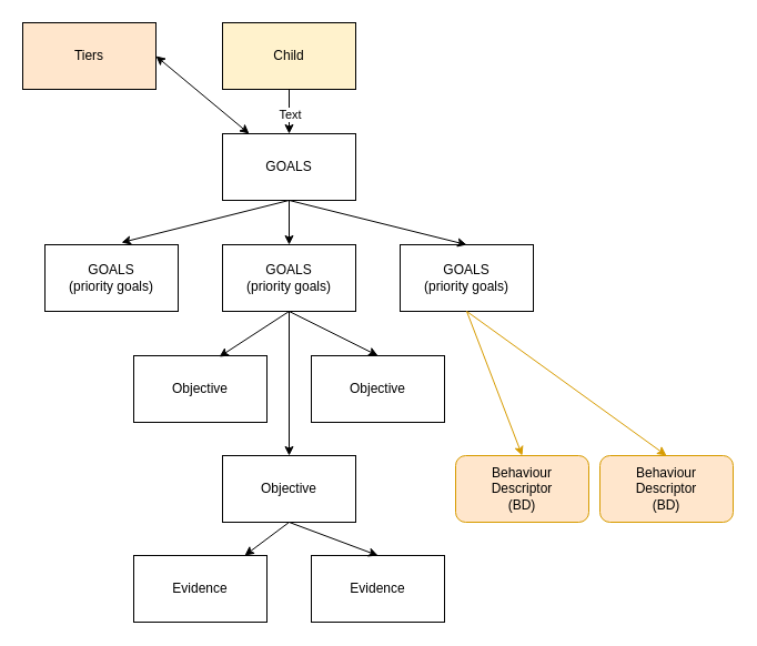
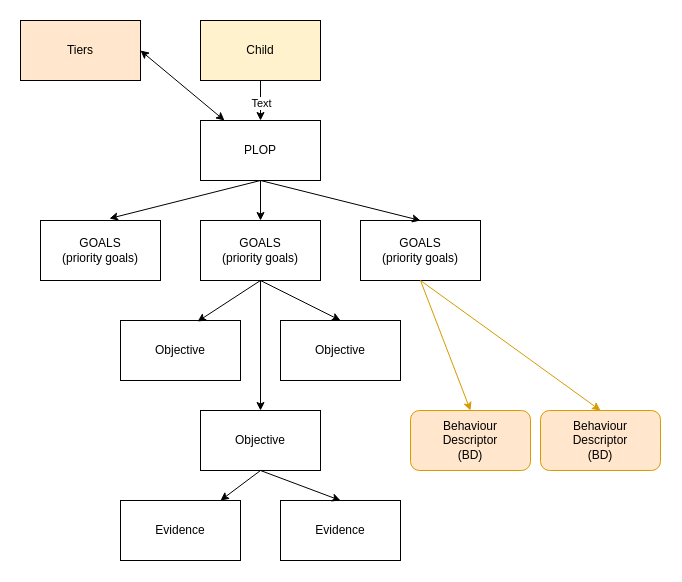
  <mxCell id="0" />
  <mxCell id="1" parent="0" />
  <mxCell id="2" value="Child" style="rounded=0;whiteSpace=wrap;html=1;fillColor=#fff2cc;" parent="1" vertex="1"><mxGeometry x="200" y="20" width="120" height="60" as="geometry" /></mxCell>
  <mxCell id="3" value="Tiers" style="rounded=0;whiteSpace=wrap;html=1;fillColor=#ffe6cc;" vertex="1" parent="1"><mxGeometry x="20" y="20" width="120" height="60" as="geometry" /></mxCell>
  <mxCell id="4" style="edgeStyle=orthogonalEdgeStyle;rounded=0;orthogonalLoop=1;jettySize=auto;html=1;entryX=0.5;entryY=0;entryDx=0;entryDy=0;" edge="1" parent="1" source="5" target="6"><mxGeometry relative="1" as="geometry"><mxPoint x="430" y="280" as="sourcePoint" /></mxGeometry></mxCell>
- <mxCell id="5" value="GOALS" style="rounded=0;whiteSpace=wrap;html=1;" vertex="1" parent="1"><mxGeometry x="200" y="120" width="120" height="60" as="geometry" /></mxCell>
+ <mxCell id="5" value="PLOP" style="rounded=0;whiteSpace=wrap;html=1;" vertex="1" parent="1"><mxGeometry x="200" y="120" width="120" height="60" as="geometry" /></mxCell>
  <mxCell id="6" value="GOALS&lt;br&gt;(priority goals)" style="rounded=0;whiteSpace=wrap;html=1;" vertex="1" parent="1"><mxGeometry x="200" y="220" width="120" height="60" as="geometry" /></mxCell>
  <mxCell id="7" value="Objective" style="rounded=0;whiteSpace=wrap;html=1;" vertex="1" parent="1"><mxGeometry x="120" y="320" width="120" height="60" as="geometry" /></mxCell>
  <mxCell id="8" value="Objective" style="rounded=0;whiteSpace=wrap;html=1;" vertex="1" parent="1"><mxGeometry x="200" y="410" width="120" height="60" as="geometry" /></mxCell>
  <mxCell id="9" value="Objective" style="rounded=0;whiteSpace=wrap;html=1;" vertex="1" parent="1"><mxGeometry x="280" y="320" width="120" height="60" as="geometry" /></mxCell>
  <mxCell id="10" value="GOALS&lt;br&gt;(priority goals)" style="rounded=0;whiteSpace=wrap;html=1;" vertex="1" parent="1"><mxGeometry x="360" y="220" width="120" height="60" as="geometry" /></mxCell>
  <mxCell id="11" value="" style="endArrow=classic;html=1;exitX=0.5;exitY=1;exitDx=0;exitDy=0;" edge="1" parent="1" source="6" target="8"><mxGeometry width="50" height="50" relative="1" as="geometry"><mxPoint x="210" y="310" as="sourcePoint" /><mxPoint x="260" y="260" as="targetPoint" /></mxGeometry></mxCell>
  <mxCell id="12" value="" style="endArrow=classic;html=1;exitX=0.5;exitY=1;exitDx=0;exitDy=0;entryX=0.5;entryY=0;entryDx=0;entryDy=0;" edge="1" parent="1" source="6" target="9"><mxGeometry width="50" height="50" relative="1" as="geometry"><mxPoint x="210" y="310" as="sourcePoint" /><mxPoint x="260" y="260" as="targetPoint" /></mxGeometry></mxCell>
  <mxCell id="13" value="" style="endArrow=classic;html=1;entryX=0.642;entryY=0.017;entryDx=0;entryDy=0;entryPerimeter=0;" edge="1" parent="1" target="7"><mxGeometry width="50" height="50" relative="1" as="geometry"><mxPoint x="260" y="280" as="sourcePoint" /><mxPoint x="160" y="230" as="targetPoint" /></mxGeometry></mxCell>
  <mxCell id="14" value="" style="endArrow=classic;html=1;exitX=0.5;exitY=1;exitDx=0;exitDy=0;entryX=0.5;entryY=0;entryDx=0;entryDy=0;" edge="1" parent="1" source="2" target="5"><mxGeometry width="50" height="50" relative="1" as="geometry"><mxPoint x="200" y="360" as="sourcePoint" /><mxPoint x="340" y="100" as="targetPoint" /></mxGeometry></mxCell>
  <mxCell id="15" value="Text" style="edgeLabel;html=1;align=center;verticalAlign=middle;resizable=0;points=[];" vertex="1" connectable="0" parent="14"><mxGeometry x="0.08" relative="1" as="geometry"><mxPoint as="offset" /></mxGeometry></mxCell>
  <mxCell id="16" value="" style="endArrow=classic;html=1;exitX=0.5;exitY=1;exitDx=0;exitDy=0;entryX=0.575;entryY=-0.033;entryDx=0;entryDy=0;entryPerimeter=0;" edge="1" parent="1" source="5" target="18"><mxGeometry width="50" height="50" relative="1" as="geometry"><mxPoint x="90" y="280" as="sourcePoint" /><mxPoint x="140" y="230" as="targetPoint" /></mxGeometry></mxCell>
  <mxCell id="17" value="" style="endArrow=classic;html=1;entryX=0.5;entryY=0;entryDx=0;entryDy=0;exitX=0.5;exitY=1;exitDx=0;exitDy=0;" edge="1" parent="1" source="5" target="10"><mxGeometry width="50" height="50" relative="1" as="geometry"><mxPoint x="370" y="210" as="sourcePoint" /><mxPoint x="420" y="160" as="targetPoint" /></mxGeometry></mxCell>
  <mxCell id="18" value="GOALS&lt;br&gt;(priority goals)" style="rounded=0;whiteSpace=wrap;html=1;" vertex="1" parent="1"><mxGeometry x="40" y="220" width="120" height="60" as="geometry" /></mxCell>
  <mxCell id="19" value="" style="endArrow=classic;startArrow=classic;html=1;exitX=1;exitY=0.5;exitDx=0;exitDy=0;" edge="1" parent="1" source="3" target="5"><mxGeometry width="50" height="50" relative="1" as="geometry"><mxPoint x="110" y="120" as="sourcePoint" /><mxPoint x="160" y="70" as="targetPoint" /></mxGeometry></mxCell>
  <mxCell id="20" value="Evidence" style="rounded=0;whiteSpace=wrap;html=1;" vertex="1" parent="1"><mxGeometry x="120" y="500" width="120" height="60" as="geometry" /></mxCell>
  <mxCell id="21" value="" style="endArrow=classic;html=1;exitX=0.5;exitY=1;exitDx=0;exitDy=0;" edge="1" parent="1" source="8" target="20"><mxGeometry width="50" height="50" relative="1" as="geometry"><mxPoint x="270" y="490" as="sourcePoint" /><mxPoint x="320" y="440" as="targetPoint" /></mxGeometry></mxCell>
  <mxCell id="22" value="Evidence" style="rounded=0;whiteSpace=wrap;html=1;" vertex="1" parent="1"><mxGeometry x="280" y="500" width="120" height="60" as="geometry" /></mxCell>
  <mxCell id="23" value="" style="endArrow=classic;html=1;entryX=0.5;entryY=0;entryDx=0;entryDy=0;" edge="1" parent="1" target="22"><mxGeometry width="50" height="50" relative="1" as="geometry"><mxPoint x="260" y="470" as="sourcePoint" /><mxPoint x="320" y="440" as="targetPoint" /></mxGeometry></mxCell>
  <mxCell id="24" value="Behaviour &lt;br&gt;Descriptor&lt;br&gt;(BD)" style="rounded=1;whiteSpace=wrap;html=1;fillColor=#ffe6cc;strokeColor=#d79b00;" vertex="1" parent="1"><mxGeometry x="410" y="410" width="120" height="60" as="geometry" /></mxCell>
  <mxCell id="25" value="Behaviour &lt;br&gt;Descriptor&lt;br&gt;(BD)" style="rounded=1;whiteSpace=wrap;html=1;fillColor=#ffe6cc;strokeColor=#d79b00;" vertex="1" parent="1"><mxGeometry x="540" y="410" width="120" height="60" as="geometry" /></mxCell>
  <mxCell id="26" value="" style="endArrow=classic;html=1;entryX=0.5;entryY=0;entryDx=0;entryDy=0;exitX=0.5;exitY=1;exitDx=0;exitDy=0;fillColor=#ffe6cc;strokeColor=#d79b00;" edge="1" parent="1" source="10" target="24"><mxGeometry width="50" height="50" relative="1" as="geometry"><mxPoint x="260" y="340" as="sourcePoint" /><mxPoint x="310" y="290" as="targetPoint" /></mxGeometry></mxCell>
  <mxCell id="27" value="" style="endArrow=classic;html=1;entryX=0.5;entryY=0;entryDx=0;entryDy=0;exitX=0.5;exitY=1;exitDx=0;exitDy=0;fillColor=#ffe6cc;strokeColor=#d79b00;" edge="1" parent="1" source="10" target="25"><mxGeometry width="50" height="50" relative="1" as="geometry"><mxPoint x="430" y="290" as="sourcePoint" /><mxPoint x="510" y="420" as="targetPoint" /></mxGeometry></mxCell>
